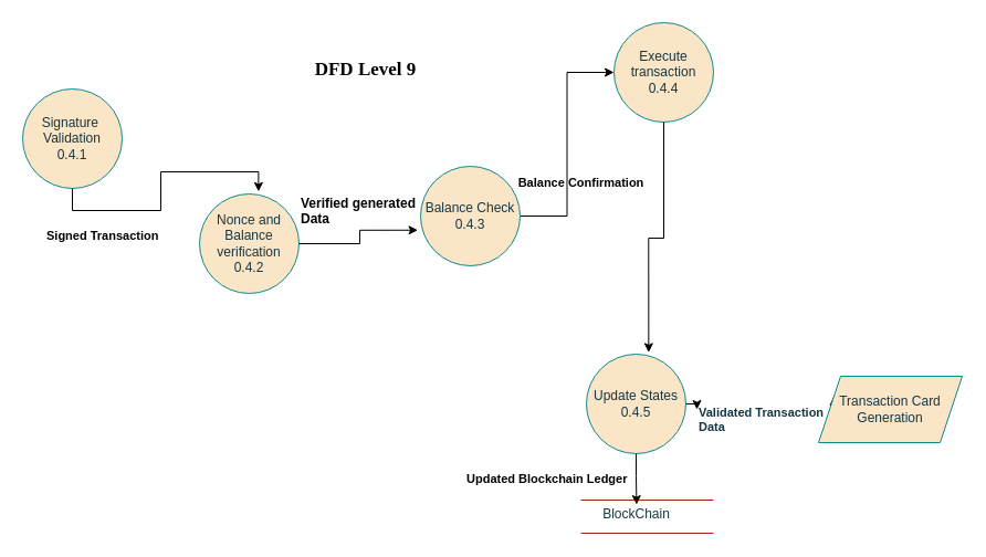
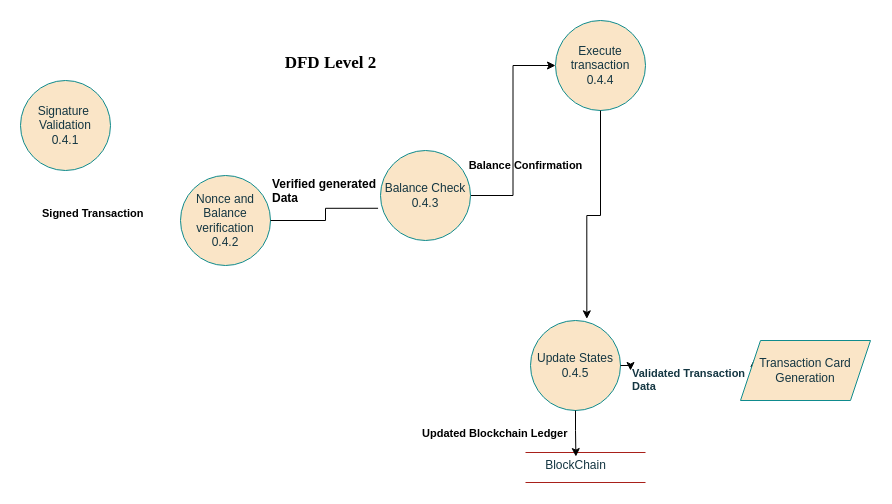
  <mxCell id="0" />
  <mxCell id="1" parent="0" />
  <mxCell id="2" value="Signature&amp;nbsp;&lt;div&gt;Validation&lt;/div&gt;&lt;div&gt;0.4.1&lt;/div&gt;" style="ellipse;whiteSpace=wrap;html=1;aspect=fixed;labelBackgroundColor=none;fillColor=#FAE5C7;strokeColor=#0F8B8D;fontColor=#143642;" vertex="1" parent="1"><mxGeometry x="20" y="80" width="90" height="90" as="geometry" /></mxCell>
  <mxCell id="3" value="Nonce and Balance verification&lt;div&gt;0.4.2&lt;/div&gt;" style="ellipse;whiteSpace=wrap;html=1;aspect=fixed;labelBackgroundColor=none;fillColor=#FAE5C7;strokeColor=#0F8B8D;fontColor=#143642;" vertex="1" parent="1"><mxGeometry x="180" y="175" width="90" height="90" as="geometry" /></mxCell>
  <mxCell id="4" style="edgeStyle=orthogonalEdgeStyle;rounded=0;orthogonalLoop=1;jettySize=auto;html=1;exitX=1;exitY=0.5;exitDx=0;exitDy=0;entryX=0;entryY=0.5;entryDx=0;entryDy=0;" edge="1" parent="1" source="5" target="6"><mxGeometry relative="1" as="geometry" /></mxCell>
  <mxCell id="5" value="Balance Check&lt;br&gt;0.4.3" style="ellipse;whiteSpace=wrap;html=1;aspect=fixed;labelBackgroundColor=none;fillColor=#FAE5C7;strokeColor=#0F8B8D;fontColor=#143642;" vertex="1" parent="1"><mxGeometry x="380" y="150" width="90" height="90" as="geometry" /></mxCell>
  <mxCell id="6" value="Execute transaction&lt;br&gt;0.4.4" style="ellipse;whiteSpace=wrap;html=1;aspect=fixed;labelBackgroundColor=none;fillColor=#FAE5C7;strokeColor=#0F8B8D;fontColor=#143642;" vertex="1" parent="1"><mxGeometry x="555" y="20" width="90" height="90" as="geometry" /></mxCell>
  <mxCell id="7" value="Update States&lt;div&gt;0.4.5&lt;/div&gt;" style="ellipse;whiteSpace=wrap;html=1;aspect=fixed;labelBackgroundColor=none;fillColor=#FAE5C7;strokeColor=#0F8B8D;fontColor=#143642;" vertex="1" parent="1"><mxGeometry x="530" y="320" width="90" height="90" as="geometry" /></mxCell>
- <mxCell id="8" style="edgeStyle=orthogonalEdgeStyle;rounded=0;orthogonalLoop=1;jettySize=auto;html=1;exitX=0.5;exitY=1;exitDx=0;exitDy=0;entryX=0.593;entryY=-0.024;entryDx=0;entryDy=0;entryPerimeter=0;" edge="1" parent="1" source="2" target="3"><mxGeometry relative="1" as="geometry" /></mxCell>
- <mxCell id="9" style="edgeStyle=orthogonalEdgeStyle;rounded=0;orthogonalLoop=1;jettySize=auto;html=1;exitX=1;exitY=0.5;exitDx=0;exitDy=0;entryX=-0.027;entryY=0.642;entryDx=0;entryDy=0;entryPerimeter=0;" edge="1" parent="1" source="3" target="5"><mxGeometry relative="1" as="geometry" /></mxCell>
+ <mxCell id="9" style="edgeStyle=orthogonalEdgeStyle;rounded=0;orthogonalLoop=1;jettySize=auto;html=1;exitX=1;exitY=0.5;exitDx=0;exitDy=0;entryX=-0.027;entryY=0.642;entryDx=0;entryDy=0;entryPerimeter=0;endArrow=none;" edge="1" parent="1" source="3" target="5"><mxGeometry relative="1" as="geometry" /></mxCell>
  <mxCell id="10" style="edgeStyle=orthogonalEdgeStyle;rounded=0;orthogonalLoop=1;jettySize=auto;html=1;exitX=0.5;exitY=1;exitDx=0;exitDy=0;entryX=0.626;entryY=-0.018;entryDx=0;entryDy=0;entryPerimeter=0;" edge="1" parent="1" source="6" target="7"><mxGeometry relative="1" as="geometry" /></mxCell>
  <mxCell id="11" style="edgeStyle=orthogonalEdgeStyle;rounded=0;orthogonalLoop=1;jettySize=auto;html=1;exitX=1;exitY=0.5;exitDx=0;exitDy=0;entryX=0;entryY=0.25;entryDx=0;entryDy=0;" edge="1" parent="1" source="24" target="16"><mxGeometry relative="1" as="geometry"><mxPoint x="692.28" y="317.84" as="targetPoint" /></mxGeometry></mxCell>
  <mxCell id="12" value="" style="group;labelBackgroundColor=none;fontColor=#143642;" vertex="1" connectable="0" parent="1"><mxGeometry x="525" y="452" width="120" height="30" as="geometry" /></mxCell>
  <mxCell id="13" value="" style="endArrow=none;html=1;rounded=0;labelBackgroundColor=none;strokeColor=#A8201A;fontColor=default;" edge="1" parent="12"><mxGeometry width="50" height="50" relative="1" as="geometry"><mxPoint as="sourcePoint" /><mxPoint x="120" as="targetPoint" /></mxGeometry></mxCell>
  <mxCell id="14" value="" style="endArrow=none;html=1;rounded=0;labelBackgroundColor=none;strokeColor=#A8201A;fontColor=default;" edge="1" parent="12"><mxGeometry width="50" height="50" relative="1" as="geometry"><mxPoint y="30" as="sourcePoint" /><mxPoint x="120" y="30" as="targetPoint" /></mxGeometry></mxCell>
  <mxCell id="15" value="BlockChain" style="text;html=1;align=center;verticalAlign=middle;resizable=0;points=[];autosize=1;strokeColor=none;fillColor=none;labelBackgroundColor=none;fontColor=#143642;" vertex="1" parent="1"><mxGeometry x="535" y="450" width="80" height="30" as="geometry" /></mxCell>
  <mxCell id="16" value="Transaction Card&lt;div&gt;Generation&lt;/div&gt;" style="shape=parallelogram;perimeter=parallelogramPerimeter;whiteSpace=wrap;html=1;fixedSize=1;labelBackgroundColor=none;fillColor=#FAE5C7;strokeColor=#0F8B8D;fontColor=#143642;" vertex="1" parent="1"><mxGeometry x="740" y="340" width="130" height="60" as="geometry" /></mxCell>
  <mxCell id="17" style="edgeStyle=orthogonalEdgeStyle;rounded=0;orthogonalLoop=1;jettySize=auto;html=1;exitX=0.5;exitY=1;exitDx=0;exitDy=0;entryX=0.505;entryY=0.202;entryDx=0;entryDy=0;entryPerimeter=0;" edge="1" parent="1" source="7" target="15"><mxGeometry relative="1" as="geometry" /></mxCell>
  <mxCell id="18" value="Updated Blockchain Ledger" style="text;whiteSpace=wrap;html=1;fontStyle=1;fontSize=11;" vertex="1" parent="1"><mxGeometry x="420" y="420" width="180" height="40" as="geometry" /></mxCell>
  <mxCell id="19" value="Balance Confirmation" style="text;html=1;align=center;verticalAlign=middle;resizable=0;points=[];autosize=1;strokeColor=none;fillColor=none;fontSize=11;fontStyle=1" vertex="1" parent="1"><mxGeometry x="460" y="150" width="130" height="30" as="geometry" /></mxCell>
  <mxCell id="20" value="Verified generated Data" style="text;whiteSpace=wrap;html=1;fontStyle=1" vertex="1" parent="1"><mxGeometry x="270" y="170" width="120" height="40" as="geometry" /></mxCell>
  <mxCell id="21" value="Signed Transaction" style="text;whiteSpace=wrap;html=1;fontStyle=1;fontSize=11;" vertex="1" parent="1"><mxGeometry x="40" y="200" width="140" height="40" as="geometry" /></mxCell>
- <mxCell id="22" value="&lt;p style=&quot;font-size: 17px;&quot;&gt;DFD Level 9&lt;/p&gt;" style="text;html=1;align=center;verticalAlign=middle;resizable=0;points=[];autosize=1;strokeColor=none;fillColor=none;fontFamily=Verdana;fontStyle=1" vertex="1" parent="1"><mxGeometry x="265" y="28" width="130" height="70" as="geometry" /></mxCell>
+ <mxCell id="22" value="&lt;p style=&quot;font-size: 17px;&quot;&gt;DFD Level 2&lt;/p&gt;" style="text;html=1;align=center;verticalAlign=middle;resizable=0;points=[];autosize=1;strokeColor=none;fillColor=none;fontFamily=Verdana;fontStyle=1" vertex="1" parent="1"><mxGeometry x="265" y="28" width="130" height="70" as="geometry" /></mxCell>
  <mxCell id="23" value="" style="edgeStyle=orthogonalEdgeStyle;rounded=0;orthogonalLoop=1;jettySize=auto;html=1;exitX=1;exitY=0.5;exitDx=0;exitDy=0;entryX=0;entryY=0.25;entryDx=0;entryDy=0;" edge="1" parent="1" source="7" target="24"><mxGeometry relative="1" as="geometry"><mxPoint x="620" y="365" as="sourcePoint" /><mxPoint x="754" y="358" as="targetPoint" /></mxGeometry></mxCell>
  <mxCell id="24" value="Validated Transaction Data" style="text;whiteSpace=wrap;html=1;fontSize=11;fontStyle=1;labelBackgroundColor=none;fontColor=#143642;" vertex="1" parent="1"><mxGeometry x="630" y="360" width="135" height="40" as="geometry" /></mxCell>
